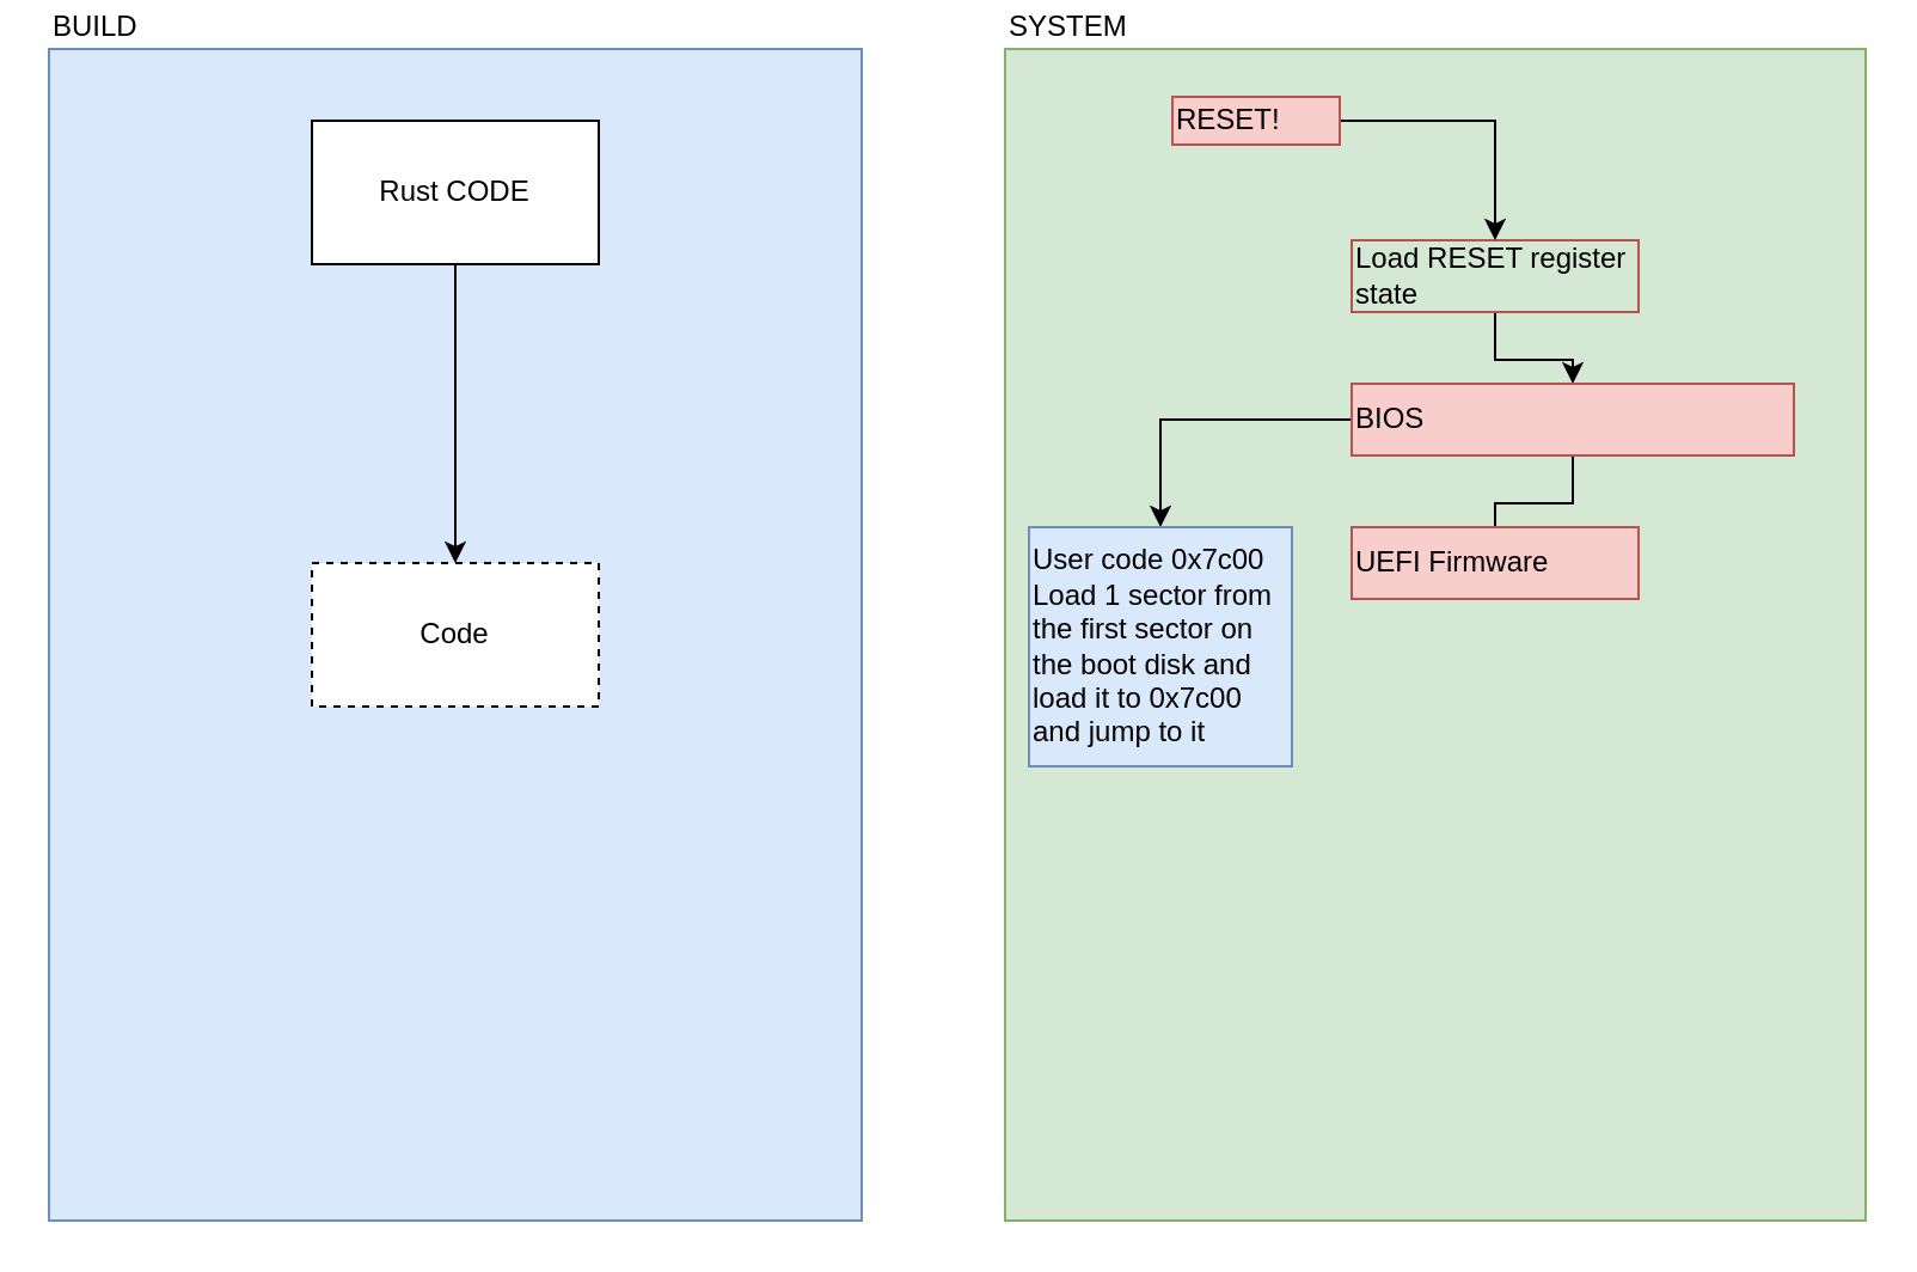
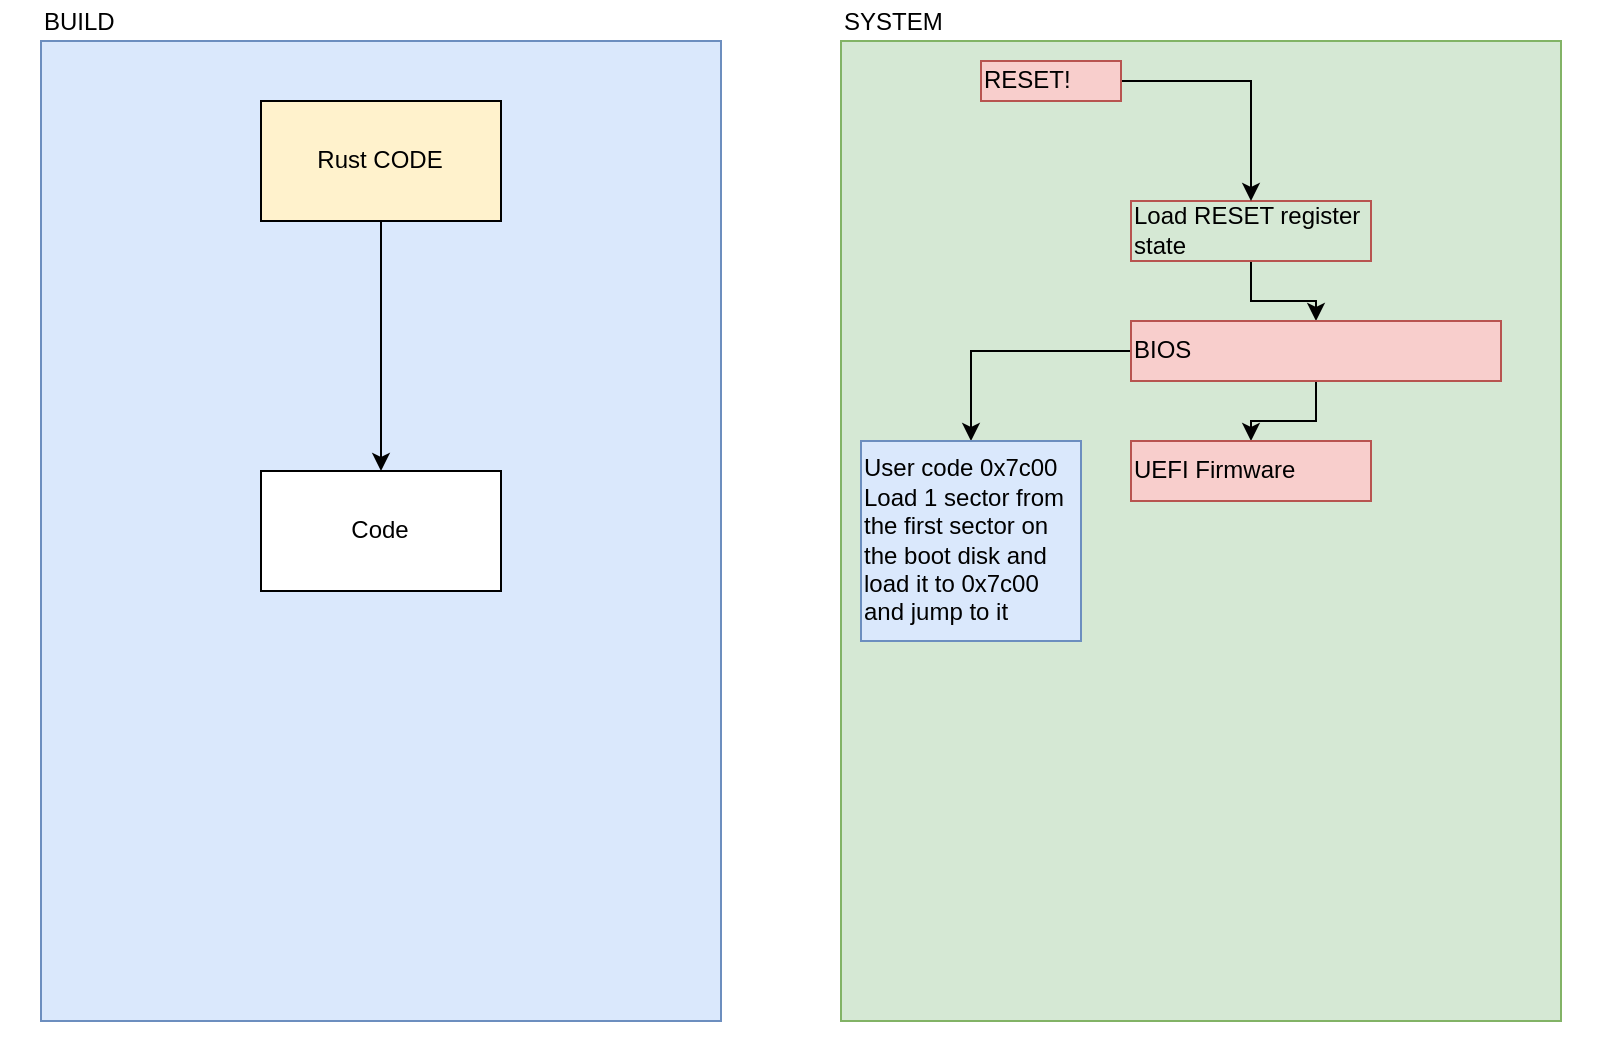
  <mxCell id="0" />
  <mxCell id="1" parent="0" />
  <mxCell id="2" value="BUILD" style="rounded=0;whiteSpace=wrap;html=1;align=left;labelPosition=center;verticalLabelPosition=top;verticalAlign=bottom;fillColor=#dae8fc;strokeColor=#6c8ebf;" vertex="1" parent="1"><mxGeometry x="20" y="20" width="340" height="490" as="geometry" /></mxCell>
  <mxCell id="3" style="edgeStyle=orthogonalEdgeStyle;rounded=0;orthogonalLoop=1;jettySize=auto;html=1;entryX=0.5;entryY=0;entryDx=0;entryDy=0;fontColor=#000000;" edge="1" parent="1" source="4" target="5"><mxGeometry relative="1" as="geometry" /></mxCell>
- <mxCell id="4" value="Rust CODE" style="rounded=0;whiteSpace=wrap;html=1;" vertex="1" parent="1"><mxGeometry x="130" y="50" width="120" height="60" as="geometry" /></mxCell>
- <mxCell id="5" value="Code" style="rounded=0;whiteSpace=wrap;html=1;dashed=1;" vertex="1" parent="1"><mxGeometry x="130" y="235" width="120" height="60" as="geometry" /></mxCell>
+ <mxCell id="4" value="Rust CODE" style="rounded=0;whiteSpace=wrap;html=1;fillColor=#fff2cc;" vertex="1" parent="1"><mxGeometry x="130" y="50" width="120" height="60" as="geometry" /></mxCell>
+ <mxCell id="5" value="Code" style="rounded=0;whiteSpace=wrap;html=1;" vertex="1" parent="1"><mxGeometry x="130" y="235" width="120" height="60" as="geometry" /></mxCell>
  <mxCell id="6" value="SYSTEM" style="rounded=0;whiteSpace=wrap;html=1;align=left;labelPosition=center;verticalLabelPosition=top;verticalAlign=bottom;fillColor=#d5e8d4;strokeColor=#82b366;" vertex="1" parent="1"><mxGeometry x="420" y="20" width="360" height="490" as="geometry" /></mxCell>
  <mxCell id="7" style="edgeStyle=orthogonalEdgeStyle;rounded=0;orthogonalLoop=1;jettySize=auto;html=1;exitX=0.5;exitY=1;exitDx=0;exitDy=0;entryX=0.5;entryY=0;entryDx=0;entryDy=0;fontColor=#000000;" edge="1" parent="1" source="8" target="11"><mxGeometry relative="1" as="geometry" /></mxCell>
  <mxCell id="8" value="Load RESET register state" style="rounded=0;whiteSpace=wrap;html=1;align=left;fillColor=#d5e8d4;strokeColor=#b85450;" vertex="1" parent="1"><mxGeometry x="565" y="100" width="120" height="30" as="geometry" /></mxCell>
- <mxCell id="9" style="edgeStyle=orthogonalEdgeStyle;rounded=0;orthogonalLoop=1;jettySize=auto;html=1;exitX=0.5;exitY=1;exitDx=0;exitDy=0;entryX=0.5;entryY=0;entryDx=0;entryDy=0;fontColor=#000000;endArrow=none;" edge="1" parent="1" source="11" target="12"><mxGeometry relative="1" as="geometry" /></mxCell>
+ <mxCell id="9" style="edgeStyle=orthogonalEdgeStyle;rounded=0;orthogonalLoop=1;jettySize=auto;html=1;exitX=0.5;exitY=1;exitDx=0;exitDy=0;entryX=0.5;entryY=0;entryDx=0;entryDy=0;fontColor=#000000;" edge="1" parent="1" source="11" target="12"><mxGeometry relative="1" as="geometry" /></mxCell>
  <mxCell id="10" style="edgeStyle=orthogonalEdgeStyle;rounded=0;orthogonalLoop=1;jettySize=auto;html=1;exitX=0;exitY=0.5;exitDx=0;exitDy=0;entryX=0.5;entryY=0;entryDx=0;entryDy=0;fontColor=#000000;" edge="1" parent="1" source="11" target="15"><mxGeometry relative="1" as="geometry" /></mxCell>
  <mxCell id="11" value="BIOS" style="rounded=0;whiteSpace=wrap;html=1;align=left;fillColor=#f8cecc;strokeColor=#b85450;" vertex="1" parent="1"><mxGeometry x="565" y="160" width="185" height="30" as="geometry" /></mxCell>
  <mxCell id="12" value="UEFI Firmware" style="rounded=0;whiteSpace=wrap;html=1;align=left;fillColor=#f8cecc;strokeColor=#b85450;" vertex="1" parent="1"><mxGeometry x="565" y="220" width="120" height="30" as="geometry" /></mxCell>
  <mxCell id="13" style="edgeStyle=orthogonalEdgeStyle;rounded=0;orthogonalLoop=1;jettySize=auto;html=1;exitX=1;exitY=0.5;exitDx=0;exitDy=0;entryX=0.5;entryY=0;entryDx=0;entryDy=0;fontColor=#000000;" edge="1" parent="1" source="14" target="8"><mxGeometry relative="1" as="geometry" /></mxCell>
- <mxCell id="14" value="RESET!" style="rounded=0;whiteSpace=wrap;html=1;align=left;fillColor=#f8cecc;strokeColor=#b85450;" vertex="1" parent="1"><mxGeometry x="490" y="40" width="70" height="20" as="geometry" /></mxCell>
+ <mxCell id="14" value="RESET!" style="rounded=0;whiteSpace=wrap;html=1;align=left;fillColor=#f8cecc;strokeColor=#b85450;" vertex="1" parent="1"><mxGeometry x="490" y="30" width="70" height="20" as="geometry" /></mxCell>
  <mxCell id="15" value="User code 0x7c00&lt;br&gt;Load 1 sector from the first sector on the boot disk and load it to 0x7c00 and jump to it" style="rounded=0;whiteSpace=wrap;html=1;align=left;fillColor=#dae8fc;strokeColor=#6c8ebf;" vertex="1" parent="1"><mxGeometry x="430" y="220" width="110" height="100" as="geometry" /></mxCell>
